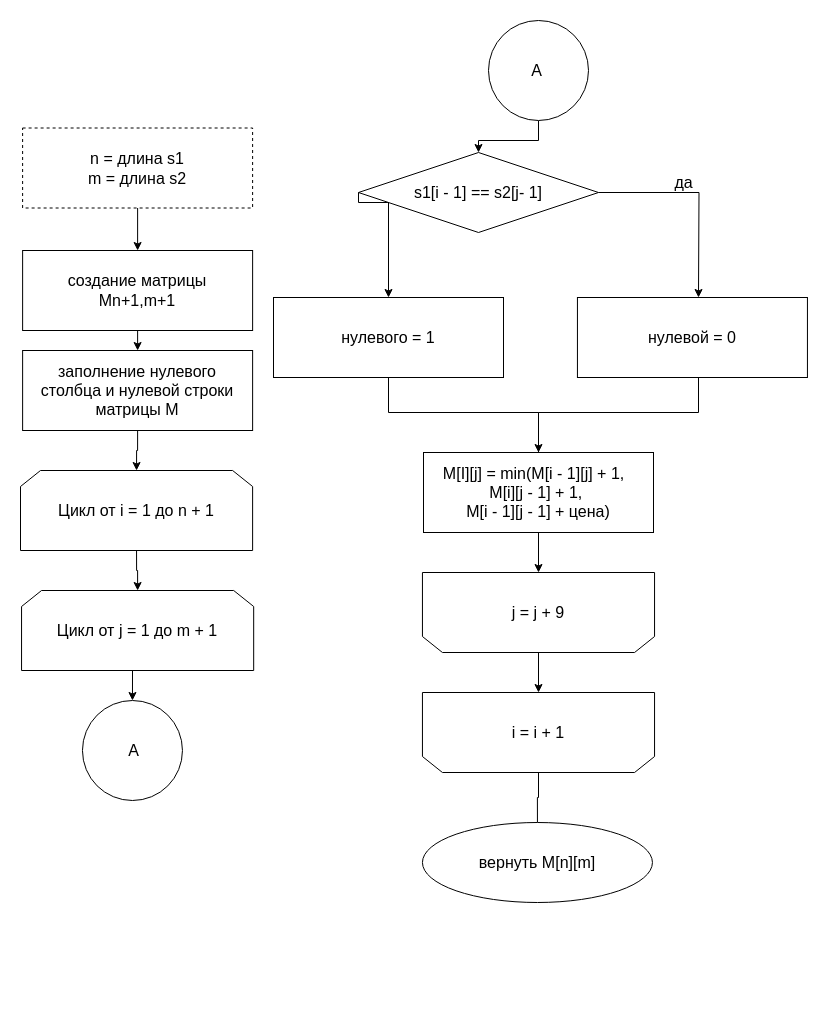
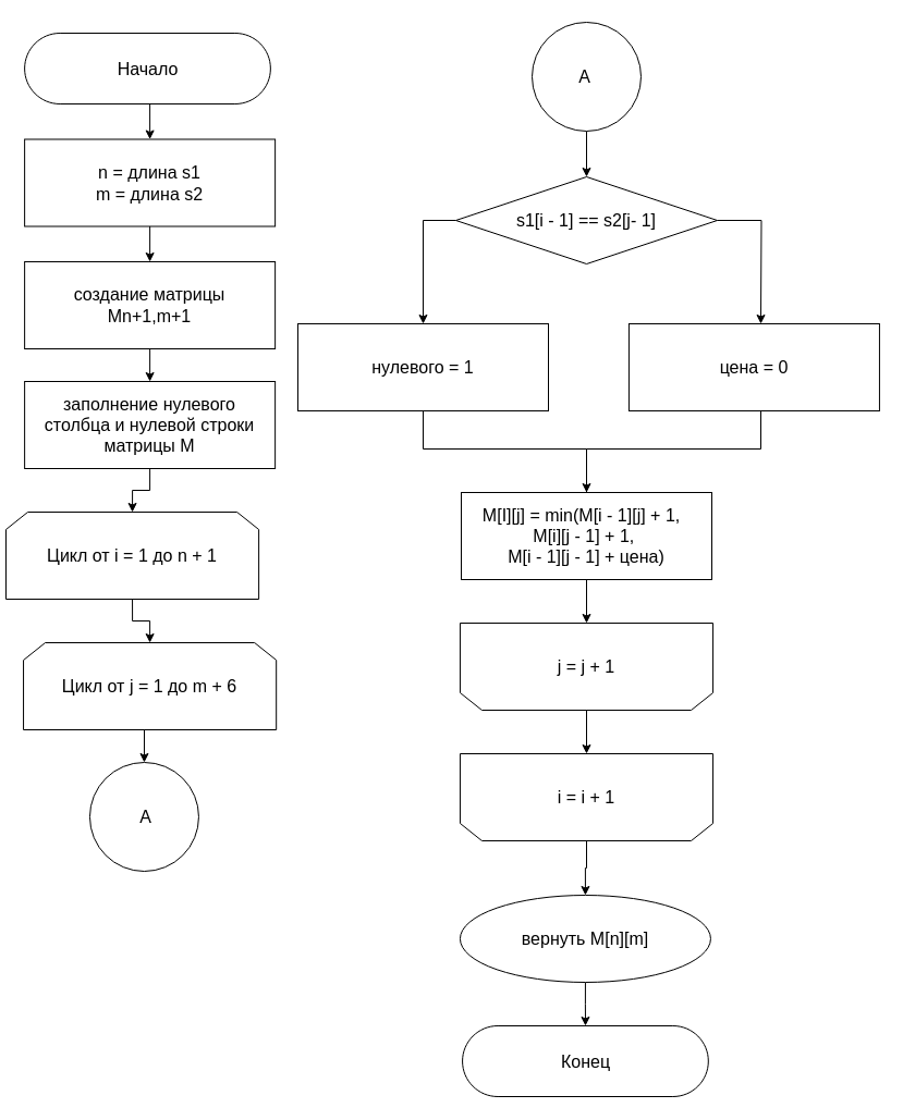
  <mxCell id="0" />
  <mxCell id="1" parent="0" />
+ <mxCell id="2" style="edgeStyle=orthogonalEdgeStyle;rounded=0;orthogonalLoop=1;jettySize=auto;html=1;exitX=0.5;exitY=0.5;exitDx=0;exitDy=32.5;exitPerimeter=0;entryX=0.5;entryY=0;entryDx=0;entryDy=0;fontSize=16;" edge="1" parent="1" source="3" target="5"><mxGeometry relative="1" as="geometry" /></mxCell>
+ <mxCell id="3" value="&lt;font style=&quot;font-size: 16px&quot;&gt;Начало&lt;/font&gt;" style="html=1;dashed=0;whitespace=wrap;shape=mxgraph.dfd.start" vertex="1" parent="1"><mxGeometry x="22.12" y="30" width="225.75" height="65" as="geometry" /></mxCell>
  <mxCell id="4" style="edgeStyle=orthogonalEdgeStyle;rounded=0;orthogonalLoop=1;jettySize=auto;html=1;exitX=0.5;exitY=1;exitDx=0;exitDy=0;entryX=0.5;entryY=0;entryDx=0;entryDy=0;" edge="1" parent="1" source="5" target="7"><mxGeometry relative="1" as="geometry" /></mxCell>
- <mxCell id="5" value="&lt;font style=&quot;font-size: 16px&quot;&gt;n = длина s1&lt;br&gt;m = длина s2&lt;br&gt;&lt;/font&gt;" style="rounded=0;whiteSpace=wrap;html=1;shadow=0;glass=0;sketch=0;strokeWidth=1;gradientColor=none;dashed=1;" vertex="1" parent="1"><mxGeometry x="22.12" y="127.5" width="230" height="80" as="geometry" /></mxCell>
+ <mxCell id="5" value="&lt;font style=&quot;font-size: 16px&quot;&gt;n = длина s1&lt;br&gt;m = длина s2&lt;br&gt;&lt;/font&gt;" style="rounded=0;whiteSpace=wrap;html=1;shadow=0;glass=0;sketch=0;strokeWidth=1;gradientColor=none;" vertex="1" parent="1"><mxGeometry x="22.12" y="127.5" width="230" height="80" as="geometry" /></mxCell>
  <mxCell id="6" style="edgeStyle=orthogonalEdgeStyle;rounded=0;orthogonalLoop=1;jettySize=auto;html=1;exitX=0.5;exitY=1;exitDx=0;exitDy=0;entryX=0.5;entryY=0;entryDx=0;entryDy=0;" edge="1" parent="1" source="7" target="9"><mxGeometry relative="1" as="geometry" /></mxCell>
- <mxCell id="7" value="&lt;font style=&quot;font-size: 16px&quot;&gt;создание матрицы&lt;br&gt;Mn+1,m+1&lt;br&gt;&lt;/font&gt;" style="rounded=0;whiteSpace=wrap;html=1;shadow=0;glass=0;sketch=0;strokeWidth=1;gradientColor=none;" vertex="1" parent="1"><mxGeometry x="22.12" y="250" width="230" height="80" as="geometry" /></mxCell>
+ <mxCell id="7" value="&lt;font style=&quot;font-size: 16px&quot;&gt;создание матрицы&lt;br&gt;Mn+1,m+1&lt;br&gt;&lt;/font&gt;" style="rounded=0;whiteSpace=wrap;html=1;shadow=0;glass=0;sketch=0;strokeWidth=1;gradientColor=none;" vertex="1" parent="1"><mxGeometry x="22.12" y="240" width="230" height="80" as="geometry" /></mxCell>
  <mxCell id="8" style="edgeStyle=orthogonalEdgeStyle;rounded=0;orthogonalLoop=1;jettySize=auto;html=1;exitX=0.5;exitY=1;exitDx=0;exitDy=0;entryX=0.5;entryY=0;entryDx=0;entryDy=0;" edge="1" parent="1" source="9" target="11"><mxGeometry relative="1" as="geometry" /></mxCell>
  <mxCell id="9" value="&lt;font style=&quot;font-size: 16px&quot;&gt;заполнение нулевого &lt;br&gt;столбца и нулевой строки матрицы M&lt;br&gt;&lt;/font&gt;" style="rounded=0;whiteSpace=wrap;html=1;shadow=0;glass=0;sketch=0;strokeWidth=1;gradientColor=none;" vertex="1" parent="1"><mxGeometry x="22.12" y="350" width="230" height="80" as="geometry" /></mxCell>
  <mxCell id="10" style="edgeStyle=orthogonalEdgeStyle;rounded=0;orthogonalLoop=1;jettySize=auto;html=1;exitX=0.5;exitY=1;exitDx=0;exitDy=0;entryX=0.5;entryY=0;entryDx=0;entryDy=0;" edge="1" parent="1" source="11" target="13"><mxGeometry relative="1" as="geometry" /></mxCell>
- <mxCell id="11" value="&lt;font style=&quot;font-size: 16px&quot;&gt;Цикл от i = 1 до n + 1&lt;/font&gt;" style="shape=loopLimit;whiteSpace=wrap;html=1;strokeWidth=1;" vertex="1" parent="1"><mxGeometry x="20" y="470" width="232.12" height="80" as="geometry" /></mxCell>
+ <mxCell id="11" value="&lt;font style=&quot;font-size: 16px&quot;&gt;Цикл от i = 1 до n + 1&lt;/font&gt;" style="shape=loopLimit;whiteSpace=wrap;html=1;strokeWidth=1;" vertex="1" parent="1"><mxGeometry x="5" y="470" width="232.12" height="80" as="geometry" /></mxCell>
  <mxCell id="12" style="edgeStyle=orthogonalEdgeStyle;rounded=0;orthogonalLoop=1;jettySize=auto;html=1;exitX=0.5;exitY=1;exitDx=0;exitDy=0;entryX=0.5;entryY=0;entryDx=0;entryDy=0;fontSize=16;" edge="1" parent="1" source="13" target="31"><mxGeometry relative="1" as="geometry" /></mxCell>
- <mxCell id="13" value="&lt;font style=&quot;font-size: 16px&quot;&gt;Цикл от j = 1 до m + 1&lt;/font&gt;" style="shape=loopLimit;whiteSpace=wrap;html=1;strokeWidth=1;" vertex="1" parent="1"><mxGeometry x="21.06" y="590" width="232.12" height="80" as="geometry" /></mxCell>
+ <mxCell id="13" value="&lt;font style=&quot;font-size: 16px&quot;&gt;Цикл от j = 1 до m + 6&lt;/font&gt;" style="shape=loopLimit;whiteSpace=wrap;html=1;strokeWidth=1;" vertex="1" parent="1"><mxGeometry x="21.06" y="590" width="232.12" height="80" as="geometry" /></mxCell>
  <mxCell id="14" style="edgeStyle=orthogonalEdgeStyle;rounded=0;orthogonalLoop=1;jettySize=auto;html=1;exitX=0;exitY=0.5;exitDx=0;exitDy=0;exitPerimeter=0;entryX=0.5;entryY=0;entryDx=0;entryDy=0;fontSize=16;" edge="1" parent="1" source="16" target="21"><mxGeometry relative="1" as="geometry"><mxPoint x="403" y="302" as="targetPoint" /><Array as="points"><mxPoint x="388" y="202" /></Array></mxGeometry></mxCell>
  <mxCell id="15" style="edgeStyle=orthogonalEdgeStyle;rounded=0;orthogonalLoop=1;jettySize=auto;html=1;exitX=1;exitY=0.5;exitDx=0;exitDy=0;exitPerimeter=0;fontSize=16;entryX=0.5;entryY=0;entryDx=0;entryDy=0;" edge="1" parent="1" source="16"><mxGeometry relative="1" as="geometry"><mxPoint x="698" y="297" as="targetPoint" /></mxGeometry></mxCell>
- <mxCell id="16" value="&lt;font style=&quot;font-size: 16px&quot;&gt;s1[i - 1]&amp;nbsp;==&amp;nbsp;s2[j- 1]&lt;br&gt;&lt;/font&gt;" style="strokeWidth=1;html=1;shape=mxgraph.flowchart.decision;whiteSpace=wrap;rounded=1;shadow=0;glass=0;sketch=0;gradientColor=none;" vertex="1" parent="1"><mxGeometry x="358" y="152" width="240" height="80" as="geometry" /></mxCell>
- <mxCell id="17" value="да" style="text;html=1;align=center;verticalAlign=middle;resizable=0;points=[];autosize=1;strokeColor=none;fillColor=none;fontSize=16;" vertex="1" parent="1"><mxGeometry x="668" y="172" width="30" height="20" as="geometry" /></mxCell>
+ <mxCell id="16" value="&lt;font style=&quot;font-size: 16px&quot;&gt;s1[i - 1]&amp;nbsp;==&amp;nbsp;s2[j- 1]&lt;br&gt;&lt;/font&gt;" style="strokeWidth=1;html=1;shape=mxgraph.flowchart.decision;whiteSpace=wrap;rounded=1;shadow=0;glass=0;sketch=0;gradientColor=none;" vertex="1" parent="1"><mxGeometry x="418" y="162" width="240" height="80" as="geometry" /></mxCell>
  <mxCell id="18" style="edgeStyle=orthogonalEdgeStyle;rounded=0;orthogonalLoop=1;jettySize=auto;html=1;exitX=0.5;exitY=1;exitDx=0;exitDy=0;entryX=0.5;entryY=1;entryDx=0;entryDy=0;" edge="1" parent="1" source="19" target="27"><mxGeometry relative="1" as="geometry" /></mxCell>
  <mxCell id="19" value="&lt;font style=&quot;font-size: 16px&quot;&gt;M[I][j] = min(M[i - 1][j]&amp;nbsp;+ 1, &amp;nbsp;&lt;br&gt;M[i][j - 1]&amp;nbsp;+ 1,&amp;nbsp;&lt;br&gt;M[i - 1][j - 1] + цена)&lt;br&gt;&lt;/font&gt;" style="rounded=0;whiteSpace=wrap;html=1;shadow=0;glass=0;sketch=0;strokeWidth=1;gradientColor=none;" vertex="1" parent="1"><mxGeometry x="423" y="452" width="230" height="80" as="geometry" /></mxCell>
  <mxCell id="20" style="edgeStyle=orthogonalEdgeStyle;rounded=0;orthogonalLoop=1;jettySize=auto;html=1;exitX=0.5;exitY=1;exitDx=0;exitDy=0;entryX=0.5;entryY=0;entryDx=0;entryDy=0;fontSize=16;endArrow=classic;endFill=1;" edge="1" parent="1" source="21" target="19"><mxGeometry relative="1" as="geometry"><Array as="points"><mxPoint x="388" y="412" /><mxPoint x="538" y="412" /></Array></mxGeometry></mxCell>
  <mxCell id="21" value="&lt;font style=&quot;font-size: 16px&quot;&gt;нулевого = 1&lt;br&gt;&lt;/font&gt;" style="rounded=0;whiteSpace=wrap;html=1;shadow=0;glass=0;sketch=0;strokeWidth=1;gradientColor=none;" vertex="1" parent="1"><mxGeometry x="273" y="297" width="230" height="80" as="geometry" /></mxCell>
  <mxCell id="22" style="edgeStyle=orthogonalEdgeStyle;rounded=0;orthogonalLoop=1;jettySize=auto;html=1;exitX=0.5;exitY=1;exitDx=0;exitDy=0;entryX=0.5;entryY=0;entryDx=0;entryDy=0;fontSize=16;endArrow=none;endFill=0;" edge="1" parent="1" target="19"><mxGeometry relative="1" as="geometry"><mxPoint x="698" y="377" as="sourcePoint" /><Array as="points"><mxPoint x="698" y="412" /><mxPoint x="538" y="412" /></Array></mxGeometry></mxCell>
- <mxCell id="23" value="&lt;font style=&quot;font-size: 16px&quot;&gt;нулевой = 0&lt;br&gt;&lt;/font&gt;" style="rounded=0;whiteSpace=wrap;html=1;shadow=0;glass=0;sketch=0;strokeWidth=1;gradientColor=none;" vertex="1" parent="1"><mxGeometry x="576.94" y="297" width="230" height="80" as="geometry" /></mxCell>
- <mxCell id="24" style="edgeStyle=orthogonalEdgeStyle;rounded=0;orthogonalLoop=1;jettySize=auto;html=1;exitX=0.5;exitY=0;exitDx=0;exitDy=0;entryX=0.5;entryY=0;entryDx=0;entryDy=0;endArrow=none;" edge="1" parent="1" source="25" target="29"><mxGeometry relative="1" as="geometry" /></mxCell>
+ <mxCell id="23" value="&lt;font style=&quot;font-size: 16px&quot;&gt;цена = 0&lt;br&gt;&lt;/font&gt;" style="rounded=0;whiteSpace=wrap;html=1;shadow=0;glass=0;sketch=0;strokeWidth=1;gradientColor=none;" vertex="1" parent="1"><mxGeometry x="576.94" y="297" width="230" height="80" as="geometry" /></mxCell>
+ <mxCell id="24" style="edgeStyle=orthogonalEdgeStyle;rounded=0;orthogonalLoop=1;jettySize=auto;html=1;exitX=0.5;exitY=0;exitDx=0;exitDy=0;entryX=0.5;entryY=0;entryDx=0;entryDy=0;" edge="1" parent="1" source="25" target="29"><mxGeometry relative="1" as="geometry" /></mxCell>
  <mxCell id="25" value="&lt;span style=&quot;font-size: 16px&quot;&gt;i = i + 1&lt;/span&gt;" style="shape=loopLimit;whiteSpace=wrap;html=1;strokeWidth=1;direction=west;" vertex="1" parent="1"><mxGeometry x="421.94" y="692" width="232.12" height="80" as="geometry" /></mxCell>
  <mxCell id="26" style="edgeStyle=orthogonalEdgeStyle;rounded=0;orthogonalLoop=1;jettySize=auto;html=1;exitX=0.5;exitY=0;exitDx=0;exitDy=0;entryX=0.5;entryY=1;entryDx=0;entryDy=0;" edge="1" parent="1" source="27" target="25"><mxGeometry relative="1" as="geometry" /></mxCell>
- <mxCell id="27" value="&lt;span style=&quot;font-size: 16px&quot;&gt;j = j + 9&lt;/span&gt;" style="shape=loopLimit;whiteSpace=wrap;html=1;strokeWidth=1;direction=west;" vertex="1" parent="1"><mxGeometry x="421.94" y="572" width="232.12" height="80" as="geometry" /></mxCell>
+ <mxCell id="27" value="&lt;span style=&quot;font-size: 16px&quot;&gt;j = j + 1&lt;/span&gt;" style="shape=loopLimit;whiteSpace=wrap;html=1;strokeWidth=1;direction=west;" vertex="1" parent="1"><mxGeometry x="421.94" y="572" width="232.12" height="80" as="geometry" /></mxCell>
+ <mxCell id="28" style="edgeStyle=orthogonalEdgeStyle;rounded=0;orthogonalLoop=1;jettySize=auto;html=1;exitX=0.5;exitY=1;exitDx=0;exitDy=0;" edge="1" parent="1" source="29" target="30"><mxGeometry relative="1" as="geometry" /></mxCell>
  <mxCell id="29" value="&lt;font style=&quot;font-size: 16px&quot;&gt;вернуть M[n][m]&lt;br&gt;&lt;/font&gt;" style="ellipse;whiteSpace=wrap;html=1;shadow=0;glass=0;sketch=0;strokeWidth=1;gradientColor=none;" vertex="1" parent="1"><mxGeometry x="421.94" y="822" width="230" height="80" as="geometry" /></mxCell>
+ <mxCell id="30" value="&lt;font size=&quot;3&quot;&gt;Конец&lt;/font&gt;" style="html=1;dashed=0;whitespace=wrap;shape=mxgraph.dfd.start" vertex="1" parent="1"><mxGeometry x="424.07" y="942" width="225.75" height="65" as="geometry" /></mxCell>
  <mxCell id="31" value="" style="ellipse;whiteSpace=wrap;html=1;aspect=fixed;" vertex="1" parent="1"><mxGeometry x="81.96" y="700" width="100" height="100" as="geometry" /></mxCell>
  <mxCell id="32" value="&lt;font style=&quot;font-size: 16px&quot;&gt;A&lt;/font&gt;" style="text;html=1;align=center;verticalAlign=middle;resizable=0;points=[];autosize=1;strokeColor=none;fillColor=none;" vertex="1" parent="1"><mxGeometry x="118.02" y="740" width="30" height="20" as="geometry" /></mxCell>
  <mxCell id="33" style="edgeStyle=orthogonalEdgeStyle;rounded=0;orthogonalLoop=1;jettySize=auto;html=1;exitX=0.5;exitY=1;exitDx=0;exitDy=0;entryX=0.5;entryY=0;entryDx=0;entryDy=0;entryPerimeter=0;fontSize=16;" edge="1" parent="1" source="34" target="16"><mxGeometry relative="1" as="geometry" /></mxCell>
  <mxCell id="34" value="" style="ellipse;whiteSpace=wrap;html=1;aspect=fixed;" vertex="1" parent="1"><mxGeometry x="488" y="20" width="100" height="100" as="geometry" /></mxCell>
  <mxCell id="35" value="&lt;font style=&quot;font-size: 16px&quot;&gt;A&lt;/font&gt;" style="text;html=1;align=center;verticalAlign=middle;resizable=0;points=[];autosize=1;strokeColor=none;fillColor=none;" vertex="1" parent="1"><mxGeometry x="521" y="60" width="30" height="20" as="geometry" /></mxCell>
